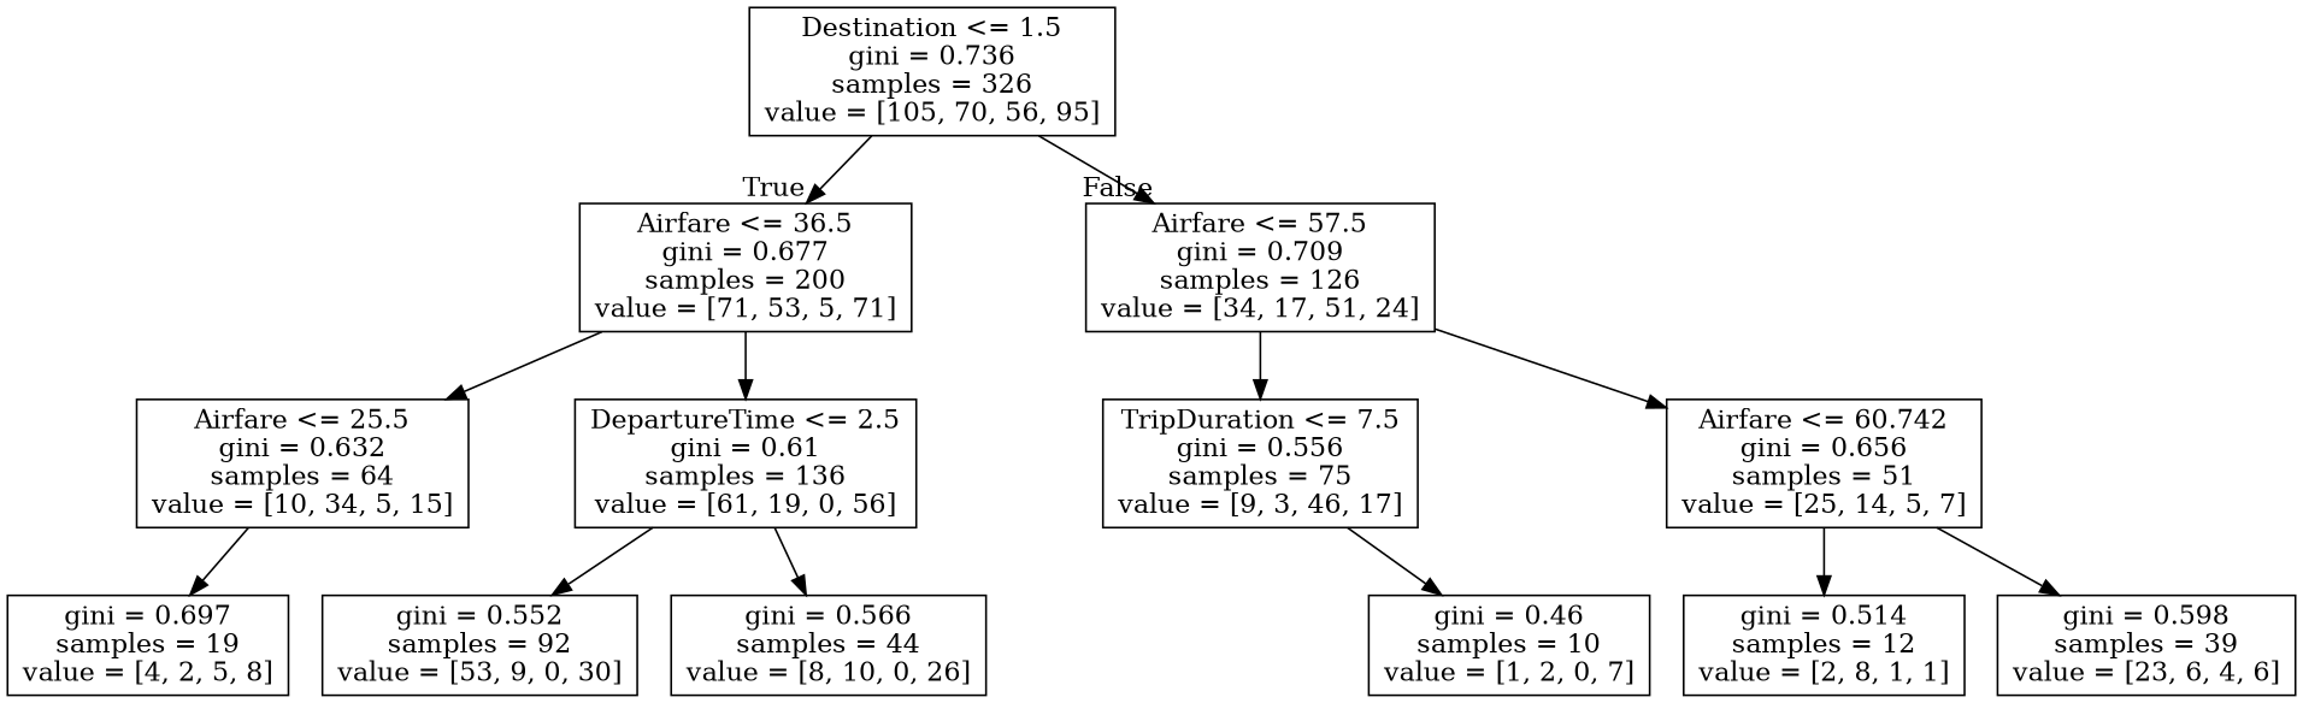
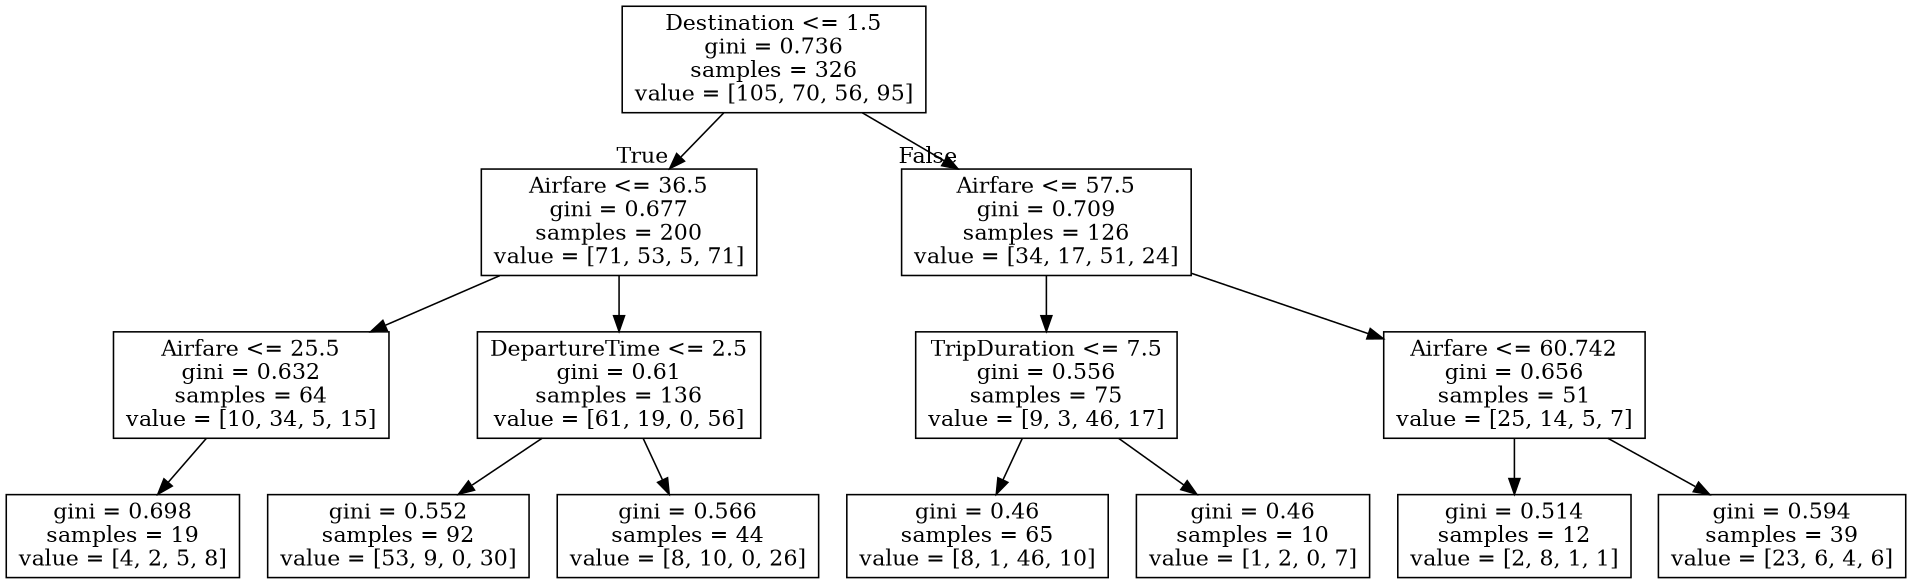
  digraph {
    node [shape=box]
    n1 [label="Destination <= 1.5\ngini = 0.736\nsamples = 326\nvalue = [105, 70, 56, 95]"]
    n2 [label="Airfare <= 36.5\ngini = 0.677\nsamples = 200\nvalue = [71, 53, 5, 71]"]
    n3 [label="Airfare <= 57.5\ngini = 0.709\nsamples = 126\nvalue = [34, 17, 51, 24]"]
    n4 [label="Airfare <= 25.5\ngini = 0.632\nsamples = 64\nvalue = [10, 34, 5, 15]"]
    n5 [label="DepartureTime <= 2.5\ngini = 0.61\nsamples = 136\nvalue = [61, 19, 0, 56]"]
    n6 [label="TripDuration <= 7.5\ngini = 0.556\nsamples = 75\nvalue = [9, 3, 46, 17]"]
    n7 [label="Airfare <= 60.742\ngini = 0.656\nsamples = 51\nvalue = [25, 14, 5, 7]"]
-   n8 [label="gini = 0.697\nsamples = 19\nvalue = [4, 2, 5, 8]"]
+   n8 [label="gini = 0.698\nsamples = 19\nvalue = [4, 2, 5, 8]"]
    n9 [label="gini = 0.552\nsamples = 92\nvalue = [53, 9, 0, 30]"]
    n10 [label="gini = 0.566\nsamples = 44\nvalue = [8, 10, 0, 26]"]
+   n11 [label="gini = 0.46\nsamples = 65\nvalue = [8, 1, 46, 10]"]
    n12 [label="gini = 0.46\nsamples = 10\nvalue = [1, 2, 0, 7]"]
    n13 [label="gini = 0.514\nsamples = 12\nvalue = [2, 8, 1, 1]"]
-   n14 [label="gini = 0.598\nsamples = 39\nvalue = [23, 6, 4, 6]"]
+   n14 [label="gini = 0.594\nsamples = 39\nvalue = [23, 6, 4, 6]"]
    n1 -> n2 [headlabel=True labelangle=45 labeldistance=2.5]
    n1 -> n3 [headlabel=False labelangle=-45 labeldistance=2.5]
    n2 -> n4
    n2 -> n5
    n3 -> n6
    n3 -> n7
    n4 -> n8
    n5 -> n9
    n5 -> n10
+   n6 -> n11
    n6 -> n12
    n7 -> n13
    n7 -> n14
  }
